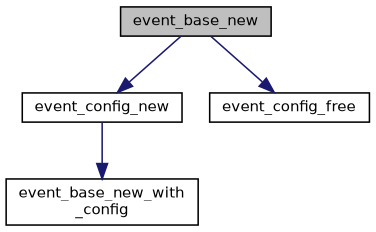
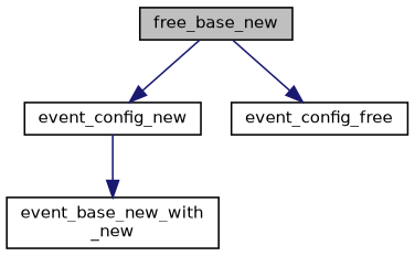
  digraph {
    rankdir=TB
    node [color=black fillcolor=white fontname=Helvetica fontsize=10 shape=record style=filled]
    edge [color=midnightblue fontname=Helvetica fontsize=10 labelfontname=Helvetica labelfontsize=10 style=solid]
-   n1 [fillcolor=grey75 fontcolor=black height=0.2 label=event_base_new width=0.4]
+   n1 [fillcolor=grey75 fontcolor=black height=0.2 label=free_base_new width=0.4]
    n2 [height=0.2 label=event_config_new width=0.4]
    n3 [height=0.2 label=event_config_free width=0.4]
-   n4 [height=0.2 label="event_base_new_with\l_config" width=0.4]
+   n4 [height=0.2 label="event_base_new_with\l_new" width=0.4]
    n1 -> n2
    n1 -> n3
    n2 -> n4
  }
